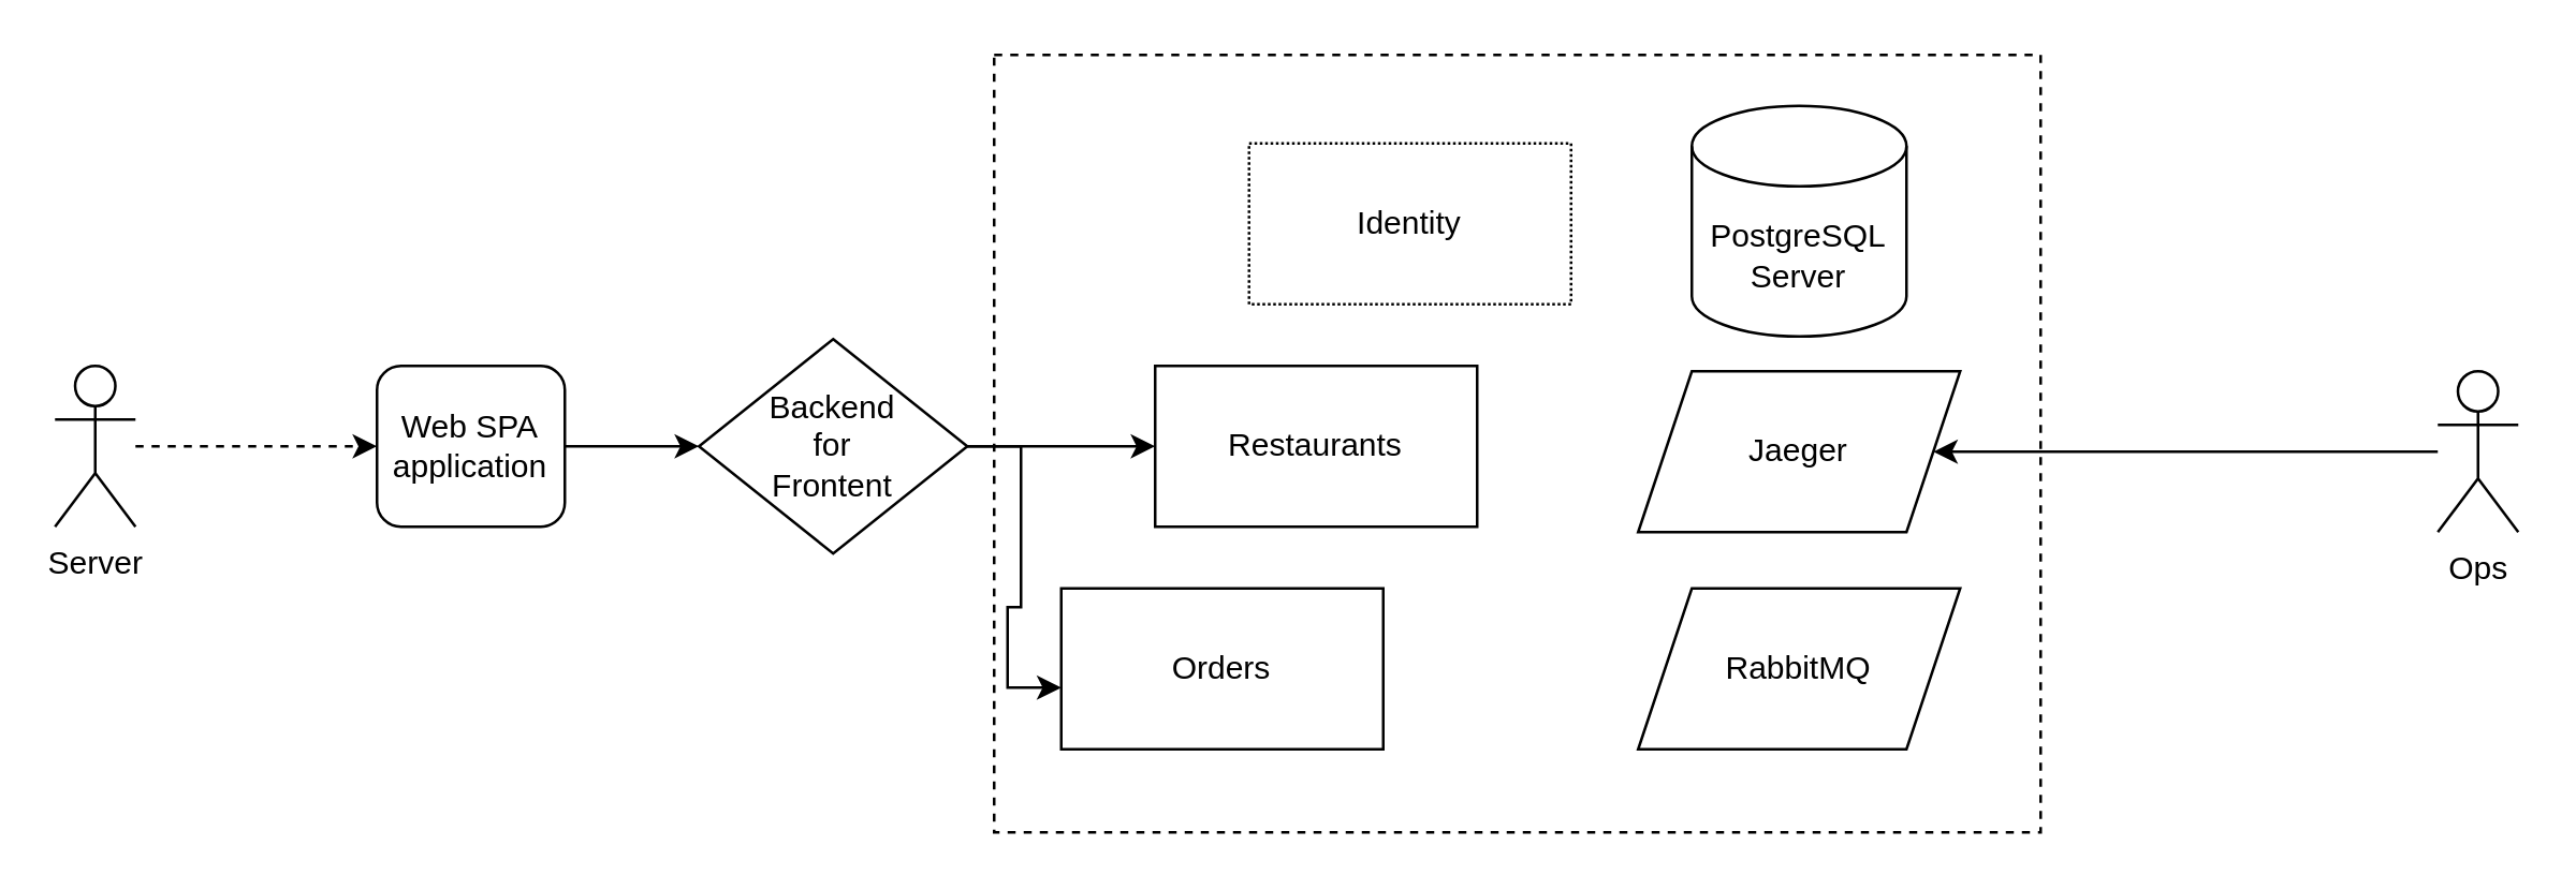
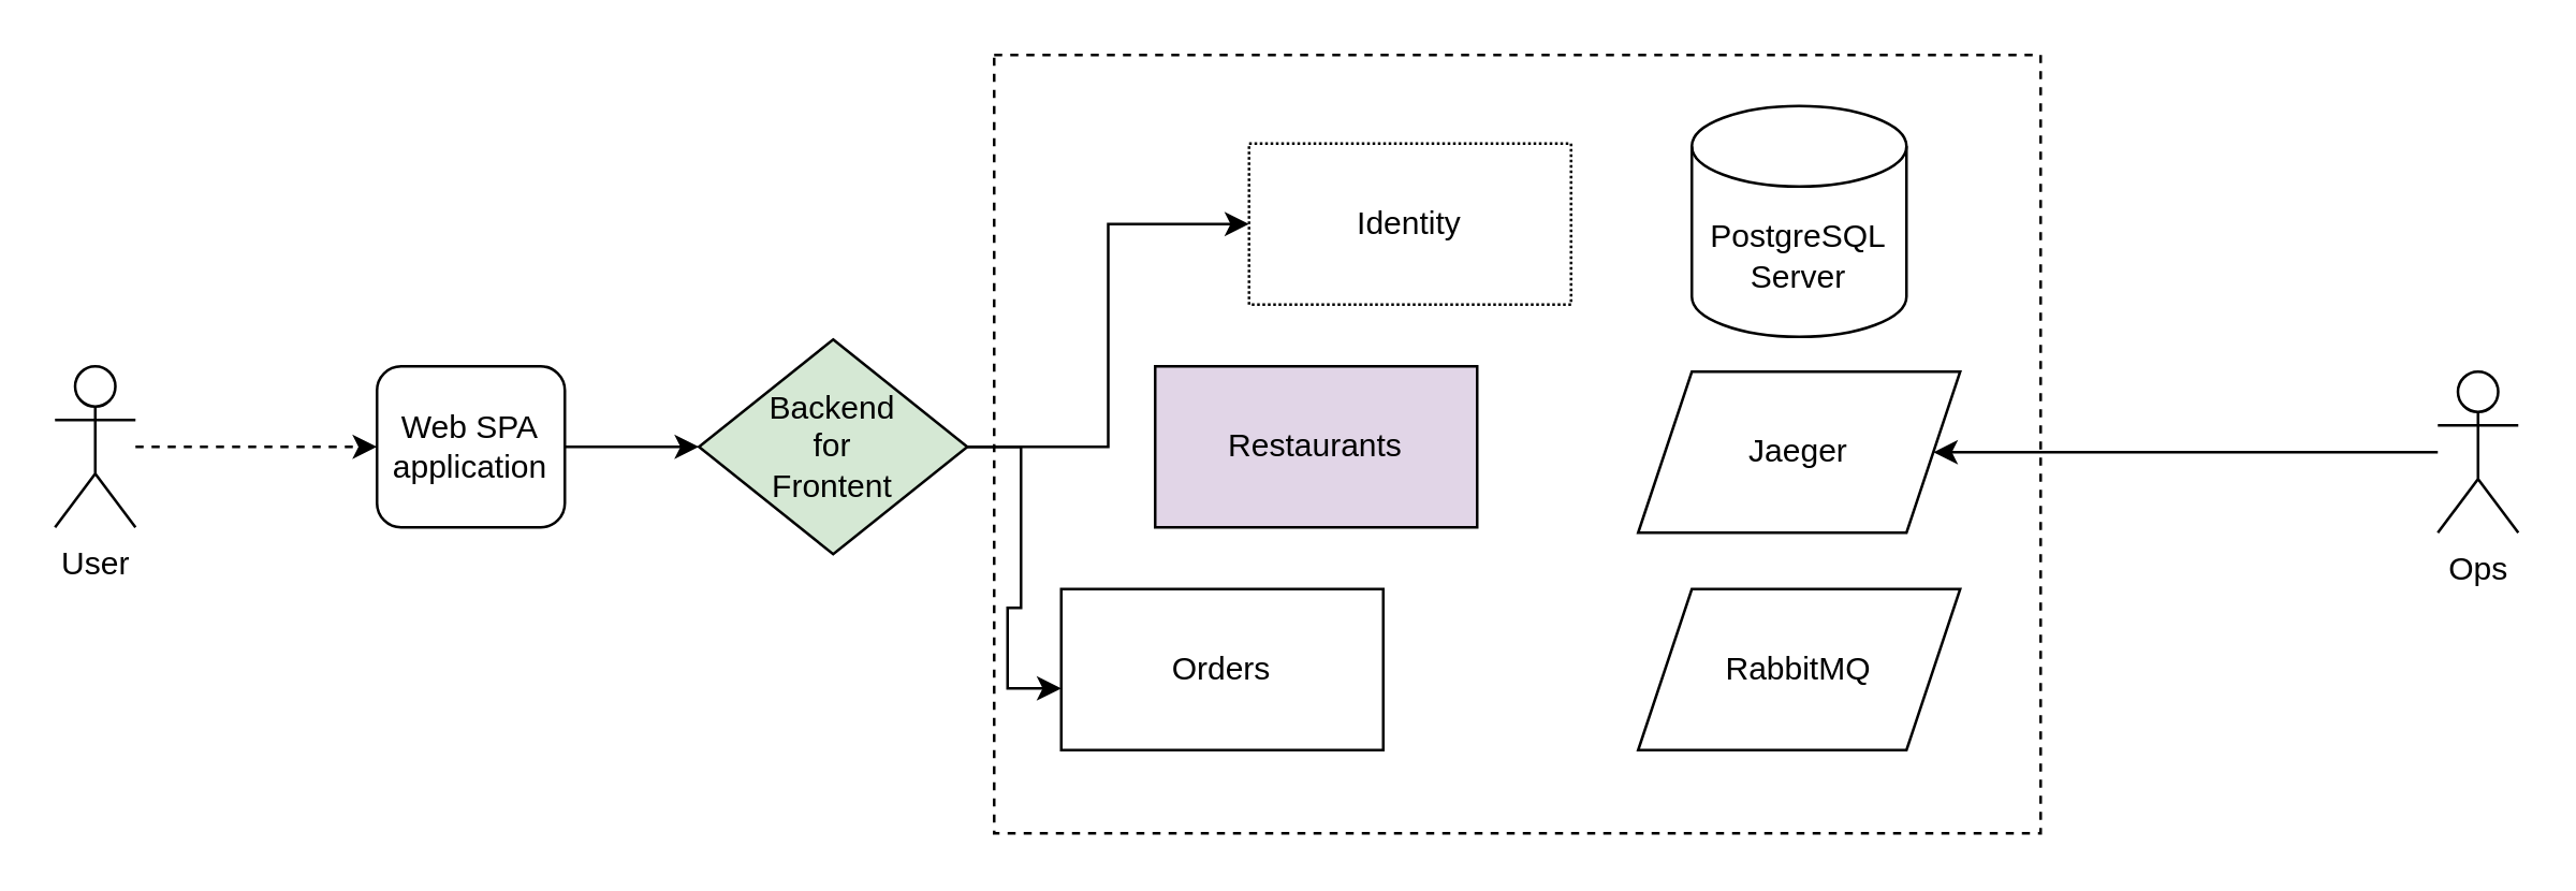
  <mxCell id="0" />
  <mxCell id="1" parent="0" />
  <mxCell id="2" value="" style="rounded=0;whiteSpace=wrap;html=1;dashed=1;" vertex="1" parent="1"><mxGeometry x="370" y="20" width="390" height="290" as="geometry" /></mxCell>
  <mxCell id="3" style="edgeStyle=orthogonalEdgeStyle;rounded=0;orthogonalLoop=1;jettySize=auto;html=1;dashed=1;" edge="1" parent="1" source="4" target="6"><mxGeometry relative="1" as="geometry" /></mxCell>
- <mxCell id="4" value="Server" style="shape=umlActor;verticalLabelPosition=bottom;verticalAlign=top;html=1;outlineConnect=0;" vertex="1" parent="1"><mxGeometry x="20" y="136" width="30" height="60" as="geometry" /></mxCell>
+ <mxCell id="4" value="User" style="shape=umlActor;verticalLabelPosition=bottom;verticalAlign=top;html=1;outlineConnect=0;" vertex="1" parent="1"><mxGeometry x="20" y="136" width="30" height="60" as="geometry" /></mxCell>
  <mxCell id="5" style="edgeStyle=orthogonalEdgeStyle;rounded=0;orthogonalLoop=1;jettySize=auto;html=1;exitX=1;exitY=0.5;exitDx=0;exitDy=0;entryX=0;entryY=0.5;entryDx=0;entryDy=0;" edge="1" parent="1" source="6" target="9"><mxGeometry relative="1" as="geometry" /></mxCell>
  <mxCell id="6" value="Web SPA&lt;br&gt;application" style="rounded=1;whiteSpace=wrap;html=1;" vertex="1" parent="1"><mxGeometry x="140" y="136" width="70" height="60" as="geometry" /></mxCell>
- <mxCell id="7" style="edgeStyle=orthogonalEdgeStyle;rounded=0;orthogonalLoop=1;jettySize=auto;html=1;exitX=1;exitY=0.5;exitDx=0;exitDy=0;" edge="1" parent="1" source="9" target="11"><mxGeometry relative="1" as="geometry" /></mxCell>
+ <mxCell id="7" style="edgeStyle=orthogonalEdgeStyle;rounded=0;orthogonalLoop=1;jettySize=auto;html=1;exitX=1;exitY=0.5;exitDx=0;exitDy=0;entryX=0;entryY=0.5;entryDx=0;entryDy=0;" edge="1" parent="1" source="9" target="10"><mxGeometry relative="1" as="geometry" /></mxCell>
  <mxCell id="8" style="edgeStyle=orthogonalEdgeStyle;rounded=0;orthogonalLoop=1;jettySize=auto;html=1;exitX=1;exitY=0.5;exitDx=0;exitDy=0;entryX=0;entryY=0.617;entryDx=0;entryDy=0;entryPerimeter=0;" edge="1" parent="1" source="9" target="12"><mxGeometry relative="1" as="geometry" /></mxCell>
- <mxCell id="9" value="Backend&lt;br&gt;for&lt;br&gt;Frontent" style="rhombus;whiteSpace=wrap;html=1;" vertex="1" parent="1"><mxGeometry x="260" y="126" width="100" height="80" as="geometry" /></mxCell>
+ <mxCell id="9" value="Backend&lt;br&gt;for&lt;br&gt;Frontent" style="rhombus;whiteSpace=wrap;html=1;fillColor=#d5e8d4;" vertex="1" parent="1"><mxGeometry x="260" y="126" width="100" height="80" as="geometry" /></mxCell>
  <mxCell id="10" value="Identity" style="rounded=0;whiteSpace=wrap;html=1;dashed=1;dashPattern=1 1;" vertex="1" parent="1"><mxGeometry x="465" y="53" width="120" height="60" as="geometry" /></mxCell>
- <mxCell id="11" value="Restaurants" style="rounded=0;whiteSpace=wrap;html=1;" vertex="1" parent="1"><mxGeometry x="430" y="136" width="120" height="60" as="geometry" /></mxCell>
+ <mxCell id="11" value="Restaurants" style="rounded=0;whiteSpace=wrap;html=1;fillColor=#e1d5e7;" vertex="1" parent="1"><mxGeometry x="430" y="136" width="120" height="60" as="geometry" /></mxCell>
  <mxCell id="12" value="Orders" style="rounded=0;whiteSpace=wrap;html=1;" vertex="1" parent="1"><mxGeometry x="395" y="219" width="120" height="60" as="geometry" /></mxCell>
  <mxCell id="13" value="PostgreSQL&lt;br&gt;Server" style="shape=cylinder3;whiteSpace=wrap;html=1;boundedLbl=1;backgroundOutline=1;size=15;" vertex="1" parent="1"><mxGeometry x="630" y="39" width="80" height="86" as="geometry" /></mxCell>
  <mxCell id="14" value="Jaeger" style="shape=parallelogram;perimeter=parallelogramPerimeter;whiteSpace=wrap;html=1;fixedSize=1;" vertex="1" parent="1"><mxGeometry x="610" y="138" width="120" height="60" as="geometry" /></mxCell>
  <mxCell id="15" value="RabbitMQ" style="shape=parallelogram;perimeter=parallelogramPerimeter;whiteSpace=wrap;html=1;fixedSize=1;" vertex="1" parent="1"><mxGeometry x="610" y="219" width="120" height="60" as="geometry" /></mxCell>
  <mxCell id="16" style="edgeStyle=orthogonalEdgeStyle;rounded=0;orthogonalLoop=1;jettySize=auto;html=1;" edge="1" parent="1" source="17" target="14"><mxGeometry relative="1" as="geometry" /></mxCell>
  <mxCell id="17" value="Ops" style="shape=umlActor;verticalLabelPosition=bottom;verticalAlign=top;html=1;outlineConnect=0;" vertex="1" parent="1"><mxGeometry x="908" y="138" width="30" height="60" as="geometry" /></mxCell>
